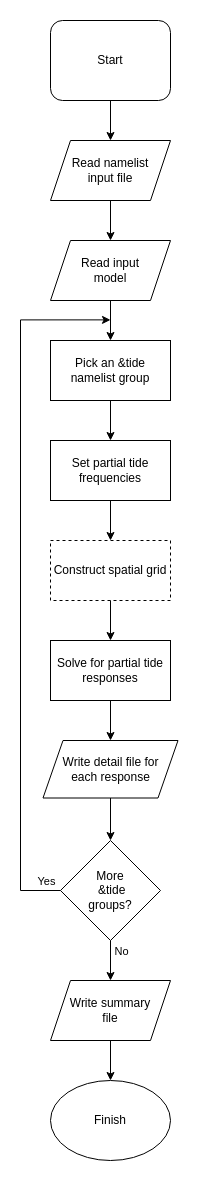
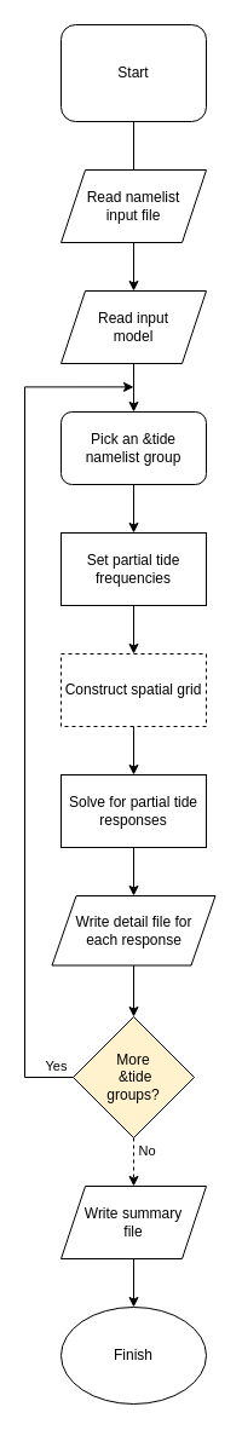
  <mxCell id="0" />
  <mxCell id="1" parent="0" />
- <mxCell id="2" value="" style="edgeStyle=orthogonalEdgeStyle;rounded=0;orthogonalLoop=1;jettySize=auto;html=1;exitX=0.475;exitY=0.988;exitDx=0;exitDy=0;exitPerimeter=0;" parent="1" source="3" target="4" edge="1"><mxGeometry relative="1" as="geometry"><Array as="points"><mxPoint x="110" y="99" /></Array></mxGeometry></mxCell>
+ <mxCell id="2" value="" style="edgeStyle=orthogonalEdgeStyle;rounded=0;orthogonalLoop=1;jettySize=auto;html=1;exitX=0.475;exitY=0.988;exitDx=0;exitDy=0;exitPerimeter=0;endArrow=none;" parent="1" source="3" target="4" edge="1"><mxGeometry relative="1" as="geometry"><Array as="points"><mxPoint x="110" y="99" /></Array></mxGeometry></mxCell>
  <mxCell id="3" value="Start" style="whiteSpace=wrap;html=1;rounded=1;" parent="1" vertex="1"><mxGeometry x="50" y="20" width="120" height="80" as="geometry" /></mxCell>
  <mxCell id="4" value="Read namelist &lt;br&gt;input file" style="shape=parallelogram;perimeter=parallelogramPerimeter;whiteSpace=wrap;html=1;fixedSize=1;" parent="1" vertex="1"><mxGeometry x="50" y="140" width="120" height="60" as="geometry" /></mxCell>
  <mxCell id="5" value="Read&amp;nbsp;input&lt;br&gt;model" style="shape=parallelogram;perimeter=parallelogramPerimeter;whiteSpace=wrap;html=1;fixedSize=1;" parent="1" vertex="1"><mxGeometry x="50" y="240" width="120" height="60" as="geometry" /></mxCell>
- <mxCell id="6" value="Pick an &amp;amp;tide namelist group" style="rounded=0;whiteSpace=wrap;html=1;" parent="1" vertex="1"><mxGeometry x="50" y="340" width="120" height="60" as="geometry" /></mxCell>
+ <mxCell id="6" value="Pick an &amp;amp;tide namelist group" style="whiteSpace=wrap;html=1;rounded=1;" parent="1" vertex="1"><mxGeometry x="50" y="340" width="120" height="60" as="geometry" /></mxCell>
  <mxCell id="7" value="Set partial tide frequencies" style="rounded=0;whiteSpace=wrap;html=1;" parent="1" vertex="1"><mxGeometry x="50" y="440" width="120" height="60" as="geometry" /></mxCell>
  <mxCell id="8" value="Construct spatial grid" style="rounded=0;whiteSpace=wrap;html=1;dashed=1;" parent="1" vertex="1"><mxGeometry x="50" y="540" width="120" height="60" as="geometry" /></mxCell>
  <mxCell id="9" value="Solve for partial tide responses" style="rounded=0;whiteSpace=wrap;html=1;" parent="1" vertex="1"><mxGeometry x="50" y="640" width="120" height="60" as="geometry" /></mxCell>
  <mxCell id="10" value="Write detail file for &lt;br&gt;each response" style="shape=parallelogram;perimeter=parallelogramPerimeter;whiteSpace=wrap;html=1;fixedSize=1;" parent="1" vertex="1"><mxGeometry x="42.5" y="740" width="135" height="57.5" as="geometry" /></mxCell>
- <mxCell id="11" value="More&lt;br&gt;&amp;nbsp;&amp;amp;tide&lt;br&gt;groups?" style="rhombus;whiteSpace=wrap;html=1;" parent="1" vertex="1"><mxGeometry x="60" y="840" width="100" height="100" as="geometry" /></mxCell>
+ <mxCell id="11" value="More&lt;br&gt;&amp;nbsp;&amp;amp;tide&lt;br&gt;groups?" style="rhombus;whiteSpace=wrap;html=1;fillColor=#fff2cc;" parent="1" vertex="1"><mxGeometry x="60" y="840" width="100" height="100" as="geometry" /></mxCell>
  <mxCell id="12" value="" style="endArrow=classic;html=1;rounded=0;edgeStyle=orthogonalEdgeStyle;" parent="1" source="11" edge="1"><mxGeometry width="50" height="50" relative="1" as="geometry"><mxPoint x="170" y="710" as="sourcePoint" /><mxPoint x="110" y="319.394" as="targetPoint" /><Array as="points"><mxPoint x="20" y="890" /><mxPoint x="20" y="319" /></Array></mxGeometry></mxCell>
  <mxCell id="13" value="Yes" style="edgeLabel;html=1;align=center;verticalAlign=middle;resizable=0;points=[];" parent="12" vertex="1" connectable="0"><mxGeometry x="-0.957" relative="1" as="geometry"><mxPoint y="-10" as="offset" /></mxGeometry></mxCell>
  <mxCell id="14" value="" style="endArrow=classic;html=1;rounded=0;" parent="1" source="4" target="5" edge="1"><mxGeometry width="50" height="50" relative="1" as="geometry"><mxPoint x="80" y="210" as="sourcePoint" /><mxPoint x="130" y="160" as="targetPoint" /></mxGeometry></mxCell>
  <mxCell id="15" value="" style="endArrow=classic;html=1;rounded=0;" parent="1" source="5" target="6" edge="1"><mxGeometry width="50" height="50" relative="1" as="geometry"><mxPoint x="120" y="210" as="sourcePoint" /><mxPoint x="120" y="250" as="targetPoint" /></mxGeometry></mxCell>
  <mxCell id="16" value="" style="endArrow=classic;html=1;rounded=0;" parent="1" source="6" target="7" edge="1"><mxGeometry width="50" height="50" relative="1" as="geometry"><mxPoint x="109.7" y="400" as="sourcePoint" /><mxPoint x="109.7" y="440" as="targetPoint" /></mxGeometry></mxCell>
  <mxCell id="17" value="" style="endArrow=classic;html=1;rounded=0;" parent="1" source="7" target="8" edge="1"><mxGeometry width="50" height="50" relative="1" as="geometry"><mxPoint x="109.7" y="500" as="sourcePoint" /><mxPoint x="110" y="540" as="targetPoint" /></mxGeometry></mxCell>
  <mxCell id="18" value="" style="endArrow=classic;html=1;rounded=0;" parent="1" source="8" target="9" edge="1"><mxGeometry x="1" y="-151" width="50" height="50" relative="1" as="geometry"><mxPoint x="109.7" y="600" as="sourcePoint" /><mxPoint x="109.7" y="640" as="targetPoint" /><mxPoint x="131" y="150" as="offset" /></mxGeometry></mxCell>
  <mxCell id="19" value="" style="endArrow=classic;html=1;rounded=0;" parent="1" source="9" target="10" edge="1"><mxGeometry width="50" height="50" relative="1" as="geometry"><mxPoint x="109.7" y="700" as="sourcePoint" /><mxPoint x="109.7" y="740" as="targetPoint" /></mxGeometry></mxCell>
  <mxCell id="20" value="" style="endArrow=classic;html=1;rounded=0;" parent="1" source="10" target="11" edge="1"><mxGeometry x="1" y="162" width="50" height="50" relative="1" as="geometry"><mxPoint x="109.7" y="800" as="sourcePoint" /><mxPoint x="109.7" y="840" as="targetPoint" /><mxPoint x="-102" y="150" as="offset" /></mxGeometry></mxCell>
  <mxCell id="21" value="Write summary &lt;br&gt;file" style="shape=parallelogram;perimeter=parallelogramPerimeter;whiteSpace=wrap;html=1;fixedSize=1;" parent="1" vertex="1"><mxGeometry x="50" y="980" width="120" height="60" as="geometry" /></mxCell>
- <mxCell id="22" value="" style="endArrow=classic;html=1;rounded=0;" parent="1" source="11" target="21" edge="1"><mxGeometry width="50" height="50" relative="1" as="geometry"><mxPoint x="150" y="820" as="sourcePoint" /><mxPoint x="200" y="770" as="targetPoint" /></mxGeometry></mxCell>
+ <mxCell id="22" value="" style="endArrow=classic;html=1;rounded=0;dashed=1;" parent="1" source="11" target="21" edge="1"><mxGeometry width="50" height="50" relative="1" as="geometry"><mxPoint x="150" y="820" as="sourcePoint" /><mxPoint x="200" y="770" as="targetPoint" /></mxGeometry></mxCell>
  <mxCell id="23" value="No" style="edgeLabel;html=1;align=center;verticalAlign=middle;resizable=0;points=[];" parent="22" vertex="1" connectable="0"><mxGeometry x="-0.362" relative="1" as="geometry"><mxPoint x="10" y="-3" as="offset" /></mxGeometry></mxCell>
  <mxCell id="24" value="Finish" style="ellipse;whiteSpace=wrap;html=1;" parent="1" vertex="1"><mxGeometry x="50" y="1080" width="120" height="80" as="geometry" /></mxCell>
  <mxCell id="25" value="" style="endArrow=classic;html=1;rounded=0;" parent="1" source="21" target="24" edge="1"><mxGeometry width="50" height="50" relative="1" as="geometry"><mxPoint x="110" y="1050" as="sourcePoint" /><mxPoint x="200" y="920" as="targetPoint" /></mxGeometry></mxCell>
